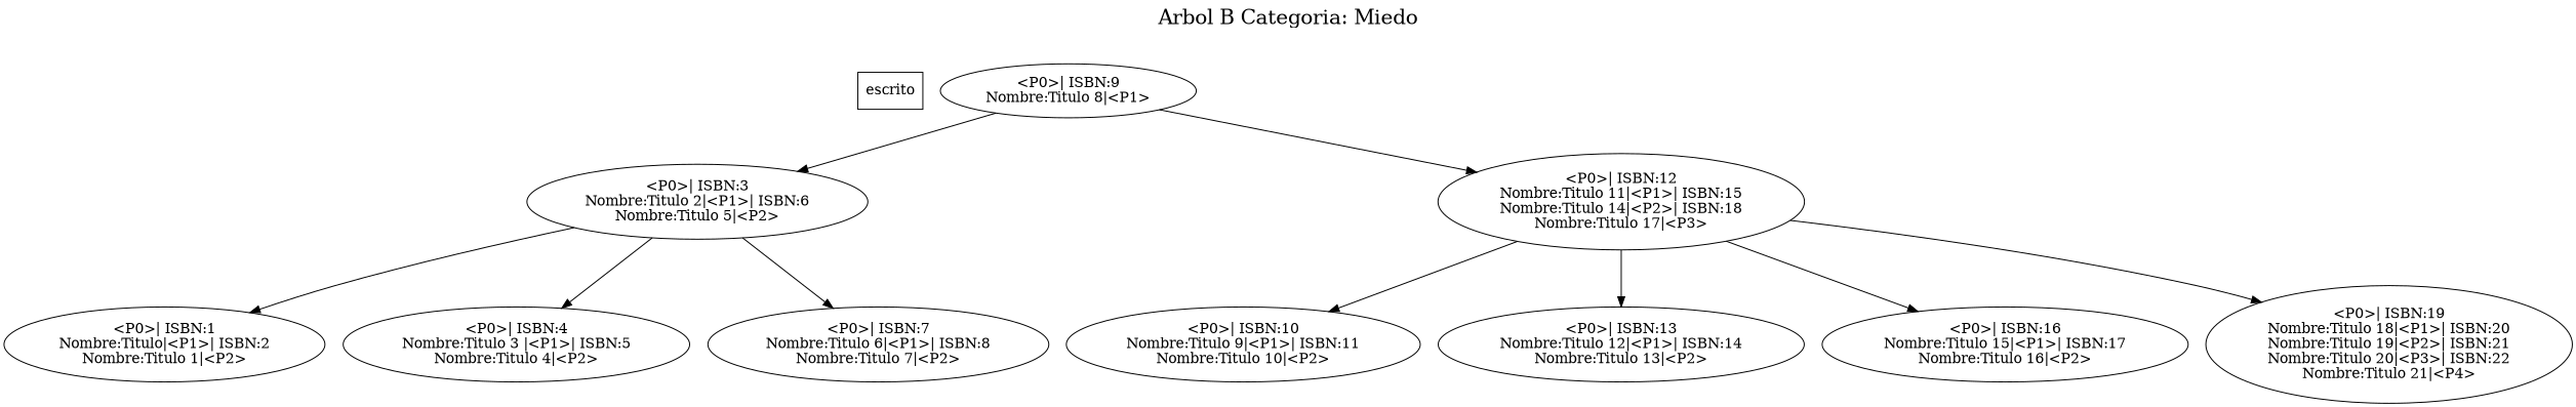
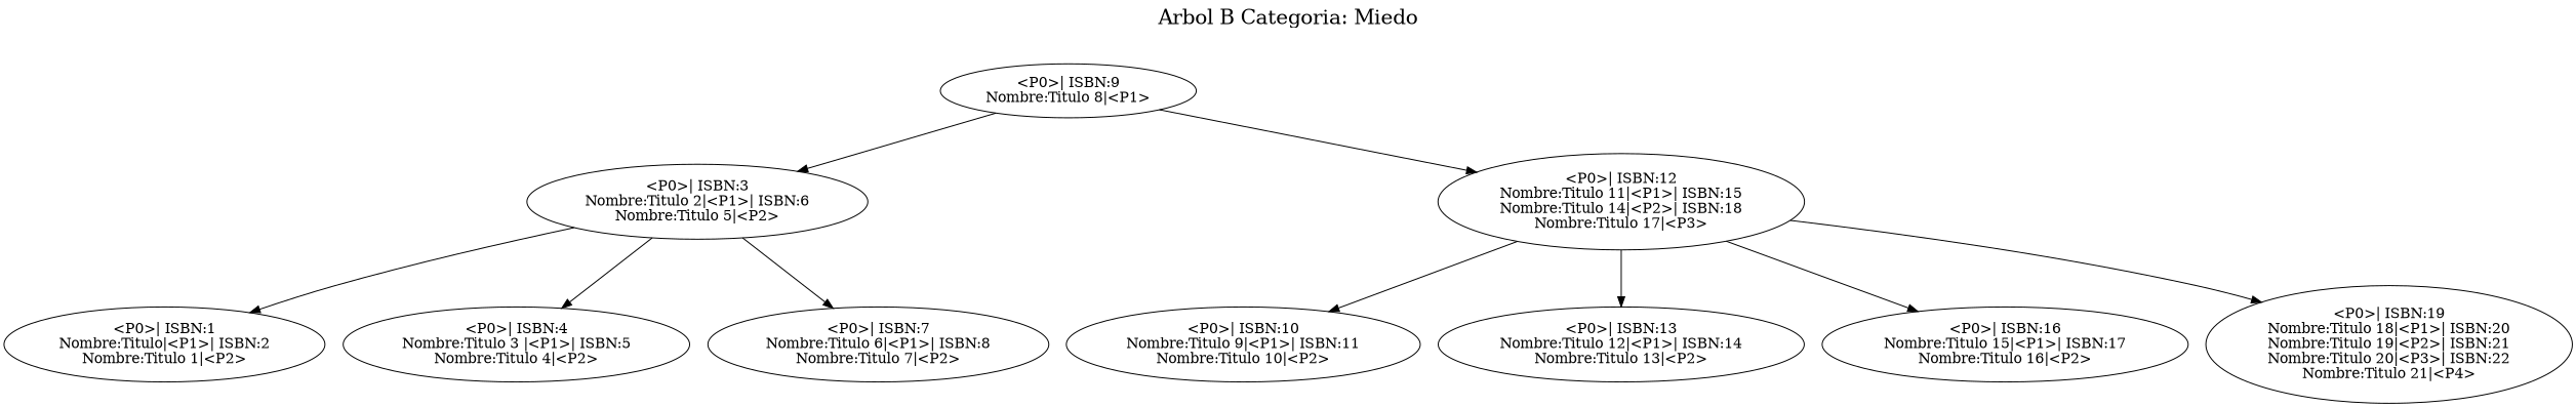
  digraph {
    compound=true
    fontsize=20
    label="Arbol B Categoria: Miedo"
    labelloc=t
    edge [tailport=P0]
-   escrito [shape=record]
    n2 [label="<P0>| ISBN:9\nNombre:Titulo 8|<P1>"]
    n3 [label="<P0>| ISBN:3\nNombre:Titulo 2|<P1>| ISBN:6\nNombre:Titulo 5|<P2>"]
    n4 [label="<P0>| ISBN:12\nNombre:Titulo 11|<P1>| ISBN:15\nNombre:Titulo 14|<P2>| ISBN:18\nNombre:Titulo 17|<P3>"]
    n5 [label="<P0>| ISBN:1\nNombre:Titulo|<P1>| ISBN:2\nNombre:Titulo 1|<P2>"]
    n6 [label="<P0>| ISBN:4\nNombre:Titulo 3 |<P1>| ISBN:5\nNombre:Titulo 4|<P2>"]
    n7 [label="<P0>| ISBN:7\nNombre:Titulo 6|<P1>| ISBN:8\nNombre:Titulo 7|<P2>"]
    n8 [label="<P0>| ISBN:10\nNombre:Titulo 9|<P1>| ISBN:11\nNombre:Titulo 10|<P2>"]
    n9 [label="<P0>| ISBN:13\nNombre:Titulo 12|<P1>| ISBN:14\nNombre:Titulo 13|<P2>"]
    n10 [label="<P0>| ISBN:16\nNombre:Titulo 15|<P1>| ISBN:17\nNombre:Titulo 16|<P2>"]
    n11 [label="<P0>| ISBN:19\nNombre:Titulo 18|<P1>| ISBN:20\nNombre:Titulo 19|<P2>| ISBN:21\nNombre:Titulo 20|<P3>| ISBN:22\nNombre:Titulo 21|<P4>"]
    n2 -> n3
    n2 -> n4 [tailport=P1]
    n3 -> n5
    n3 -> n6 [tailport=P1]
    n3 -> n7 [tailport=P2]
    n4 -> n8
    n4 -> n9 [tailport=P1]
    n4 -> n10 [tailport=P2]
    n4 -> n11 [tailport=P3]
  }
